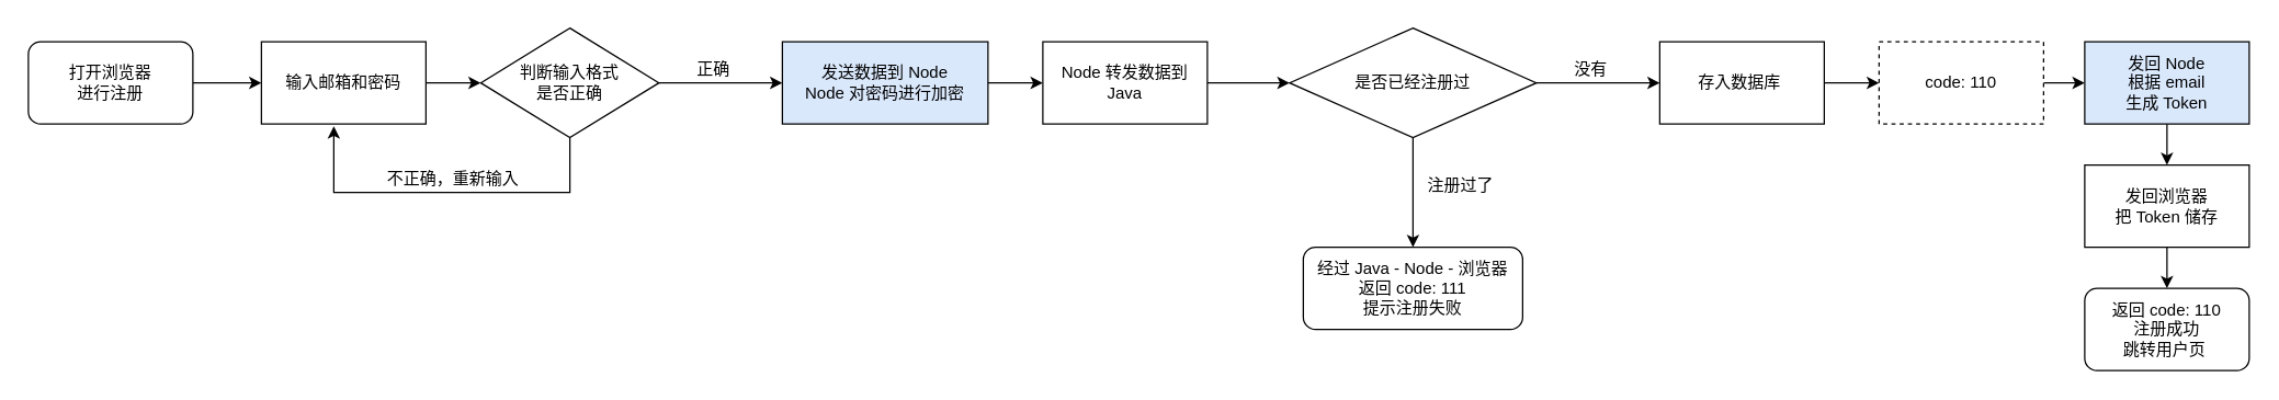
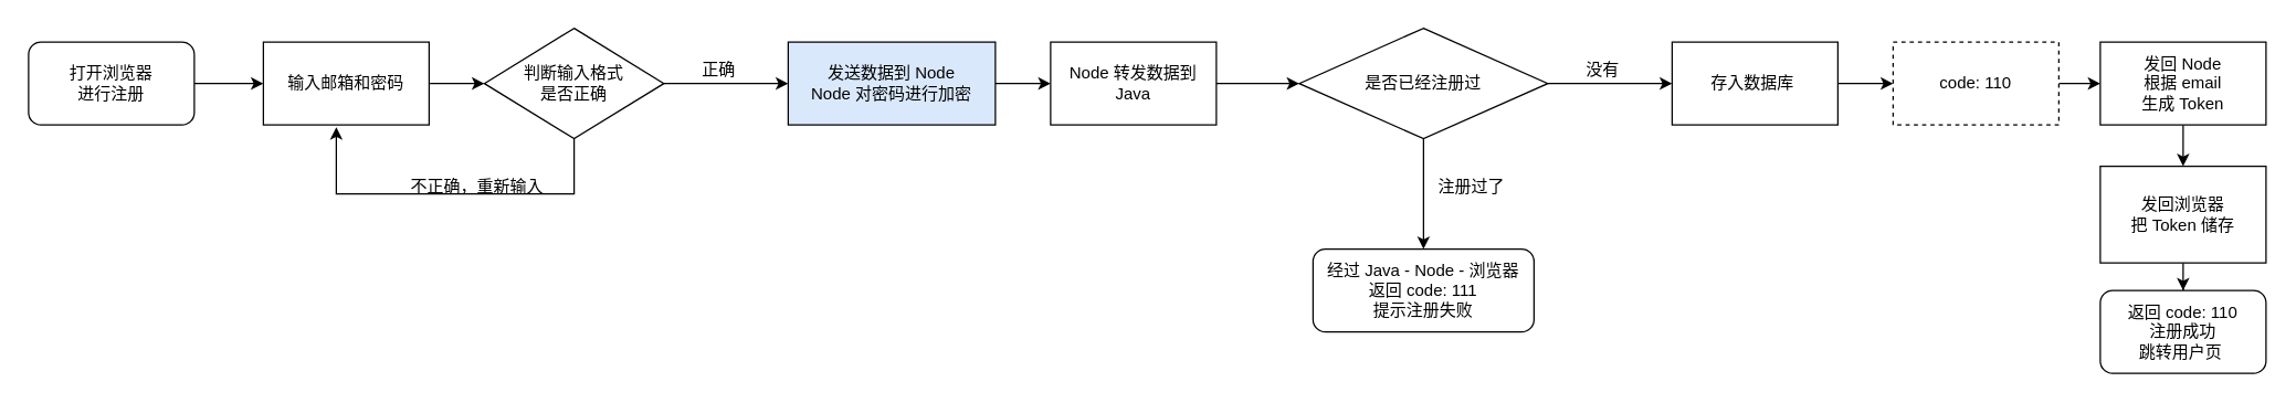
  <mxCell id="0" />
  <mxCell id="1" parent="0" />
  <mxCell id="2" style="edgeStyle=orthogonalEdgeStyle;rounded=0;orthogonalLoop=1;jettySize=auto;html=1;entryX=0;entryY=0.5;entryDx=0;entryDy=0;" parent="1" source="3" target="8" edge="1"><mxGeometry relative="1" as="geometry" /></mxCell>
  <mxCell id="3" value="输入邮箱和密码" style="rounded=0;whiteSpace=wrap;html=1;" parent="1" vertex="1"><mxGeometry x="190" y="30" width="120" height="60" as="geometry" /></mxCell>
  <mxCell id="4" style="edgeStyle=orthogonalEdgeStyle;rounded=0;orthogonalLoop=1;jettySize=auto;html=1;entryX=0;entryY=0.5;entryDx=0;entryDy=0;" parent="1" source="5" target="3" edge="1"><mxGeometry relative="1" as="geometry" /></mxCell>
  <mxCell id="5" value="打开浏览器&lt;br&gt;进行注册" style="rounded=1;whiteSpace=wrap;html=1;" parent="1" vertex="1"><mxGeometry x="20" y="30" width="120" height="60" as="geometry" /></mxCell>
  <mxCell id="6" style="edgeStyle=orthogonalEdgeStyle;rounded=0;orthogonalLoop=1;jettySize=auto;html=1;entryX=0.44;entryY=1.027;entryDx=0;entryDy=0;entryPerimeter=0;" parent="1" source="8" target="3" edge="1"><mxGeometry relative="1" as="geometry"><mxPoint x="240" y="140" as="targetPoint" /><Array as="points"><mxPoint x="415" y="140" /><mxPoint x="243" y="140" /></Array></mxGeometry></mxCell>
  <mxCell id="7" style="edgeStyle=orthogonalEdgeStyle;rounded=0;orthogonalLoop=1;jettySize=auto;html=1;entryX=0;entryY=0.5;entryDx=0;entryDy=0;" parent="1" source="8" target="12" edge="1"><mxGeometry relative="1" as="geometry"><mxPoint x="600" y="60" as="targetPoint" /></mxGeometry></mxCell>
  <mxCell id="8" value="判断输入格式&lt;br&gt;是否正确" style="rhombus;whiteSpace=wrap;html=1;" parent="1" vertex="1"><mxGeometry x="350" y="20" width="130" height="80" as="geometry" /></mxCell>
- <mxCell id="9" value="不正确，重新输入" style="text;html=1;strokeColor=none;fillColor=none;align=center;verticalAlign=middle;whiteSpace=wrap;rounded=0;" parent="1" vertex="1"><mxGeometry x="260" y="120" width="140" height="20" as="geometry" /></mxCell>
+ <mxCell id="9" value="不正确，重新输入" style="text;html=1;strokeColor=none;fillColor=none;align=center;verticalAlign=middle;whiteSpace=wrap;rounded=0;" parent="1" vertex="1"><mxGeometry x="275" y="125" width="140" height="20" as="geometry" /></mxCell>
  <mxCell id="10" value="正确" style="text;html=1;strokeColor=none;fillColor=none;align=center;verticalAlign=middle;whiteSpace=wrap;rounded=0;" parent="1" vertex="1"><mxGeometry x="500" y="40" width="40" height="20" as="geometry" /></mxCell>
  <mxCell id="11" style="edgeStyle=orthogonalEdgeStyle;rounded=0;orthogonalLoop=1;jettySize=auto;html=1;" parent="1" source="12" edge="1"><mxGeometry relative="1" as="geometry"><mxPoint x="760" y="60" as="targetPoint" /></mxGeometry></mxCell>
  <mxCell id="12" value="发送数据到 Node&lt;br&gt;Node 对密码进行加密" style="rounded=0;whiteSpace=wrap;html=1;fillColor=#dae8fc;" parent="1" vertex="1"><mxGeometry x="570" y="30" width="150" height="60" as="geometry" /></mxCell>
  <mxCell id="13" style="edgeStyle=orthogonalEdgeStyle;rounded=0;orthogonalLoop=1;jettySize=auto;html=1;entryX=0;entryY=0.5;entryDx=0;entryDy=0;" parent="1" source="14" target="17" edge="1"><mxGeometry relative="1" as="geometry" /></mxCell>
  <mxCell id="14" value="Node 转发数据到 Java" style="rounded=0;whiteSpace=wrap;html=1;" parent="1" vertex="1"><mxGeometry x="760" y="30" width="120" height="60" as="geometry" /></mxCell>
  <mxCell id="15" style="edgeStyle=orthogonalEdgeStyle;rounded=0;orthogonalLoop=1;jettySize=auto;html=1;" parent="1" source="17" edge="1"><mxGeometry relative="1" as="geometry"><mxPoint x="1210" y="60" as="targetPoint" /></mxGeometry></mxCell>
  <mxCell id="16" style="edgeStyle=orthogonalEdgeStyle;rounded=0;orthogonalLoop=1;jettySize=auto;html=1;" parent="1" source="17" edge="1"><mxGeometry relative="1" as="geometry"><mxPoint x="1030" y="180" as="targetPoint" /></mxGeometry></mxCell>
  <mxCell id="17" value="是否已经注册过" style="rhombus;whiteSpace=wrap;html=1;" parent="1" vertex="1"><mxGeometry x="940" y="20" width="180" height="80" as="geometry" /></mxCell>
  <mxCell id="18" value="没有" style="text;html=1;strokeColor=none;fillColor=none;align=center;verticalAlign=middle;whiteSpace=wrap;rounded=0;" parent="1" vertex="1"><mxGeometry x="1140" y="40" width="40" height="20" as="geometry" /></mxCell>
  <mxCell id="19" value="注册过了" style="text;html=1;strokeColor=none;fillColor=none;align=center;verticalAlign=middle;whiteSpace=wrap;rounded=0;" parent="1" vertex="1"><mxGeometry x="1030" y="120" width="70" height="30" as="geometry" /></mxCell>
  <mxCell id="20" value="经过 Java - Node - 浏览器&lt;br&gt;返回 code: 111&lt;br&gt;提示注册失败" style="rounded=1;whiteSpace=wrap;html=1;" parent="1" vertex="1"><mxGeometry x="950" y="180" width="160" height="60" as="geometry" /></mxCell>
  <mxCell id="21" style="edgeStyle=orthogonalEdgeStyle;rounded=0;orthogonalLoop=1;jettySize=auto;html=1;entryX=0;entryY=0.5;entryDx=0;entryDy=0;" parent="1" source="22" target="24" edge="1"><mxGeometry relative="1" as="geometry" /></mxCell>
  <mxCell id="22" value="存入数据库&amp;nbsp;" style="rounded=0;whiteSpace=wrap;html=1;" parent="1" vertex="1"><mxGeometry x="1210" y="30" width="120" height="60" as="geometry" /></mxCell>
  <mxCell id="23" style="edgeStyle=orthogonalEdgeStyle;rounded=0;orthogonalLoop=1;jettySize=auto;html=1;entryX=0;entryY=0.5;entryDx=0;entryDy=0;" parent="1" source="24" target="26" edge="1"><mxGeometry relative="1" as="geometry" /></mxCell>
  <mxCell id="24" value="code: 110" style="rounded=0;whiteSpace=wrap;html=1;dashed=1;" parent="1" vertex="1"><mxGeometry x="1370" y="30" width="120" height="60" as="geometry" /></mxCell>
  <mxCell id="25" style="edgeStyle=orthogonalEdgeStyle;rounded=0;orthogonalLoop=1;jettySize=auto;html=1;entryX=0.5;entryY=0;entryDx=0;entryDy=0;" parent="1" source="26" target="28" edge="1"><mxGeometry relative="1" as="geometry" /></mxCell>
- <mxCell id="26" value="发回 Node&lt;br&gt;根据 email&lt;br&gt;生成 Token" style="rounded=0;whiteSpace=wrap;html=1;fillColor=#dae8fc;" parent="1" vertex="1"><mxGeometry x="1520" y="30" width="120" height="60" as="geometry" /></mxCell>
+ <mxCell id="26" value="发回 Node&lt;br&gt;根据 email&lt;br&gt;生成 Token" style="rounded=0;whiteSpace=wrap;html=1;" parent="1" vertex="1"><mxGeometry x="1520" y="30" width="120" height="60" as="geometry" /></mxCell>
  <mxCell id="27" style="edgeStyle=orthogonalEdgeStyle;rounded=0;orthogonalLoop=1;jettySize=auto;html=1;entryX=0.5;entryY=0;entryDx=0;entryDy=0;" parent="1" source="28" target="29" edge="1"><mxGeometry relative="1" as="geometry" /></mxCell>
- <mxCell id="28" value="发回浏览器&lt;br&gt;把 Token 储存" style="rounded=0;whiteSpace=wrap;html=1;" parent="1" vertex="1"><mxGeometry x="1520" y="120" width="120" height="60" as="geometry" /></mxCell>
+ <mxCell id="28" value="发回浏览器&lt;br&gt;把 Token 储存" style="rounded=0;whiteSpace=wrap;html=1;" parent="1" vertex="1"><mxGeometry x="1520" y="120" width="120" height="70" as="geometry" /></mxCell>
  <mxCell id="29" value="返回 code: 110&lt;br&gt;注册成功&lt;br&gt;跳转用户页&amp;nbsp;" style="rounded=1;whiteSpace=wrap;html=1;" parent="1" vertex="1"><mxGeometry x="1520" y="210" width="120" height="60" as="geometry" /></mxCell>
